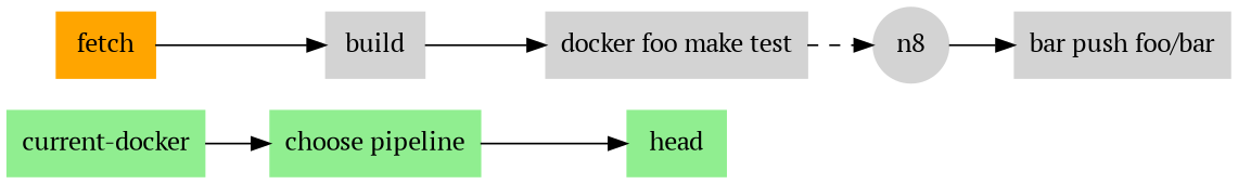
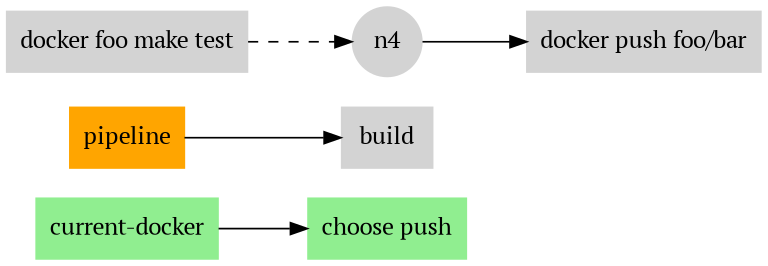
  digraph {
    fontname="PT Serif"
    rankdir=LR
    node [color="#d3d3d3" fillcolor="#d3d3d3" fontname="PT Serif" shape=box style=filled]
    edge [fontname="PT Serif"]
    n3 [color="#90ee90" fillcolor="#90ee90" label="current-docker"]
-   n2 [color="#90ee90" fillcolor="#90ee90" label="choose pipeline"]
-   n8 [color="#90ee90" fillcolor="#90ee90" label=head]
-   n7 [color="#ffa500" fillcolor="#ffa500" label=fetch]
+   n2 [color="#90ee90" fillcolor="#90ee90" label="choose push"]
+   n7 [color="#ffa500" fillcolor="#ffa500" label=pipeline]
    n6 [label=build]
    n5 [label="docker foo make test"]
-   n4 [shape=circle label=n8]
-   n1 [label="bar push foo/bar"]
+   n4 [shape=circle]
+   n1 [label="docker push foo/bar"]
    n3 -> n2
-   n2 -> n8
    n7 -> n6
-   n6 -> n5
    n5 -> n4 [style=dashed]
    n4 -> n1
  }
